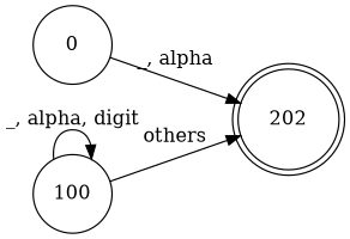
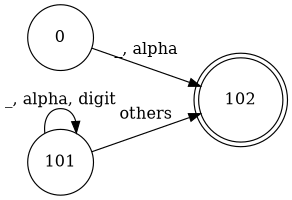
  digraph {
    rankdir=LR
    node [shape=circle]
-   102 [shape=doublecircle label=202]
+   102 [shape=doublecircle]
    "  0  "
-   101 [label=100]
+   101
    "  0  " -> 102 [label="_, alpha"]
    101 -> 102 [label=others]
    101 -> 101 [label="_, alpha, digit"]
  }
